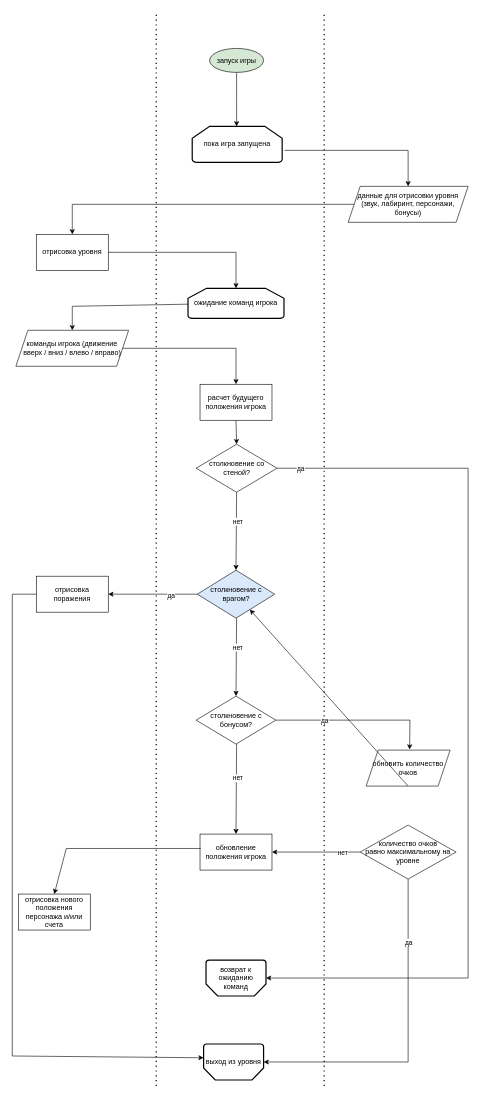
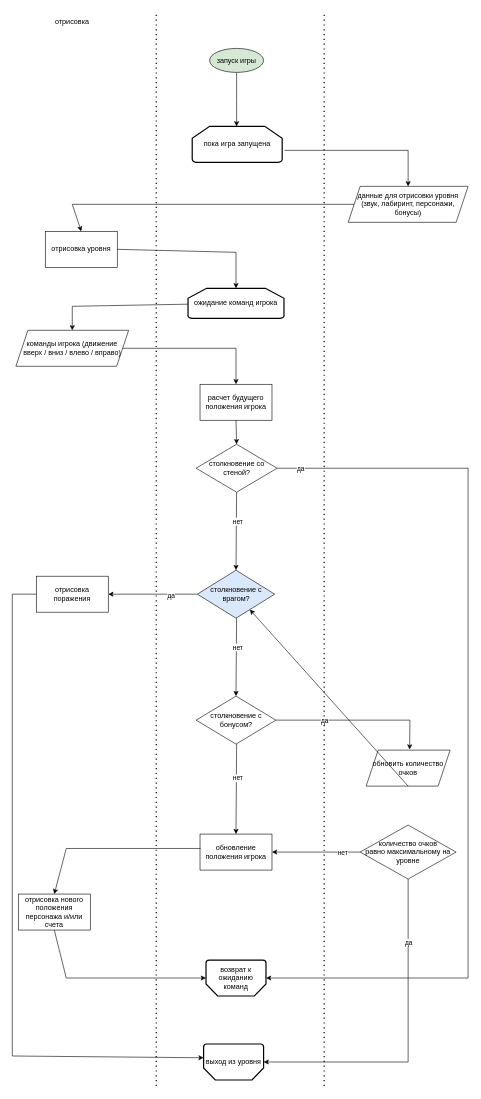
  <mxCell id="0" />
  <mxCell id="1" parent="0" />
  <mxCell id="2" value="" style="edgeStyle=orthogonalEdgeStyle;rounded=0;orthogonalLoop=1;jettySize=auto;html=1;" edge="1" parent="1" source="3"><mxGeometry relative="1" as="geometry"><mxPoint x="394" y="210" as="targetPoint" /></mxGeometry></mxCell>
  <mxCell id="3" value="запуск игры" style="ellipse;whiteSpace=wrap;html=1;fillColor=#d5e8d4;" vertex="1" parent="1"><mxGeometry x="349" y="80" width="90" height="40" as="geometry" /></mxCell>
  <mxCell id="4" value="" style="endArrow=none;dashed=1;html=1;dashPattern=1 3;strokeWidth=2;rounded=0;" edge="1" parent="1"><mxGeometry width="50" height="50" relative="1" as="geometry"><mxPoint x="260" y="1810" as="sourcePoint" /><mxPoint x="260" y="20" as="targetPoint" /></mxGeometry></mxCell>
  <mxCell id="5" value="" style="endArrow=none;dashed=1;html=1;dashPattern=1 3;strokeWidth=2;rounded=0;" edge="1" parent="1"><mxGeometry width="50" height="50" relative="1" as="geometry"><mxPoint x="540" y="1810" as="sourcePoint" /><mxPoint x="540" y="20" as="targetPoint" /></mxGeometry></mxCell>
- <mxCell id="7" value="отрисовка уровня" style="rounded=0;whiteSpace=wrap;html=1;" vertex="1" parent="1"><mxGeometry x="60" y="390" width="120" height="60" as="geometry" /></mxCell>
+ <mxCell id="6" value="отрисовка" style="text;html=1;strokeColor=none;fillColor=none;align=center;verticalAlign=middle;whiteSpace=wrap;rounded=0;" vertex="1" parent="1"><mxGeometry x="90" y="20" width="60" height="30" as="geometry" /></mxCell>
+ <mxCell id="7" value="отрисовка уровня" style="rounded=0;whiteSpace=wrap;html=1;" vertex="1" parent="1"><mxGeometry x="75" y="385" width="120" height="60" as="geometry" /></mxCell>
  <mxCell id="8" value="данные для отрисовки уровня (звук, лабиринт, персонажи, бонусы)" style="shape=parallelogram;perimeter=parallelogramPerimeter;whiteSpace=wrap;html=1;fixedSize=1;" vertex="1" parent="1"><mxGeometry x="580" y="310" width="200" height="60" as="geometry" /></mxCell>
  <mxCell id="9" value="" style="endArrow=classic;html=1;rounded=0;entryX=0.5;entryY=0;entryDx=0;entryDy=0;exitX=1;exitY=0.5;exitDx=0;exitDy=0;" edge="1" parent="1" target="8"><mxGeometry width="50" height="50" relative="1" as="geometry"><mxPoint x="474" y="250" as="sourcePoint" /><mxPoint x="420" y="300" as="targetPoint" /><Array as="points"><mxPoint x="680" y="250" /></Array></mxGeometry></mxCell>
  <mxCell id="10" value="" style="endArrow=classic;html=1;rounded=0;entryX=0.5;entryY=0;entryDx=0;entryDy=0;exitX=0;exitY=0.5;exitDx=0;exitDy=0;" edge="1" parent="1" source="8" target="7"><mxGeometry width="50" height="50" relative="1" as="geometry"><mxPoint x="370" y="350" as="sourcePoint" /><mxPoint x="420" y="300" as="targetPoint" /><Array as="points"><mxPoint x="120" y="340" /></Array></mxGeometry></mxCell>
  <mxCell id="11" value="команды игрока (движение вверх / вниз / влево / вправо)" style="shape=parallelogram;perimeter=parallelogramPerimeter;whiteSpace=wrap;html=1;fixedSize=1;" vertex="1" parent="1"><mxGeometry x="26" y="550" width="188" height="60" as="geometry" /></mxCell>
  <mxCell id="12" value="пока игра запущена" style="strokeWidth=2;html=1;shape=mxgraph.flowchart.loop_limit;whiteSpace=wrap;direction=east;" vertex="1" parent="1"><mxGeometry x="320" y="210" width="150" height="60" as="geometry" /></mxCell>
  <mxCell id="13" value="ожидание команд игрока" style="strokeWidth=2;html=1;shape=mxgraph.flowchart.loop_limit;whiteSpace=wrap;" vertex="1" parent="1"><mxGeometry x="313" y="480" width="160" height="50" as="geometry" /></mxCell>
  <mxCell id="14" value="" style="endArrow=classic;html=1;rounded=0;entryX=0.5;entryY=0;entryDx=0;entryDy=0;" edge="1" parent="1" source="13" target="11"><mxGeometry width="50" height="50" relative="1" as="geometry"><mxPoint x="120" y="540" as="sourcePoint" /><mxPoint x="420" y="620" as="targetPoint" /><Array as="points"><mxPoint x="120" y="510" /></Array></mxGeometry></mxCell>
  <mxCell id="15" value="" style="endArrow=classic;html=1;rounded=0;exitX=1;exitY=0.5;exitDx=0;exitDy=0;entryX=0.5;entryY=0;entryDx=0;entryDy=0;entryPerimeter=0;" edge="1" parent="1" source="7" target="13"><mxGeometry width="50" height="50" relative="1" as="geometry"><mxPoint x="370" y="370" as="sourcePoint" /><mxPoint x="420" y="320" as="targetPoint" /><Array as="points"><mxPoint x="393" y="420" /></Array></mxGeometry></mxCell>
  <mxCell id="16" value="обновить количество очков" style="shape=parallelogram;perimeter=parallelogramPerimeter;whiteSpace=wrap;html=1;fixedSize=1;" vertex="1" parent="1"><mxGeometry x="610" y="1250" width="140" height="60" as="geometry" /></mxCell>
  <mxCell id="17" value="расчет будущего положения игрока" style="rounded=0;whiteSpace=wrap;html=1;" vertex="1" parent="1"><mxGeometry x="333" y="640" width="120" height="60" as="geometry" /></mxCell>
  <mxCell id="18" value="" style="endArrow=classic;html=1;rounded=0;exitX=1;exitY=0.5;exitDx=0;exitDy=0;entryX=0.5;entryY=0;entryDx=0;entryDy=0;" edge="1" parent="1" source="11" target="17"><mxGeometry width="50" height="50" relative="1" as="geometry"><mxPoint x="400" y="750" as="sourcePoint" /><mxPoint x="450" y="700" as="targetPoint" /><Array as="points"><mxPoint x="393" y="580" /></Array></mxGeometry></mxCell>
  <mxCell id="19" value="столкновение со стеной?" style="rhombus;whiteSpace=wrap;html=1;" vertex="1" parent="1"><mxGeometry x="326.5" y="740" width="135" height="80" as="geometry" /></mxCell>
  <mxCell id="20" value="" style="endArrow=classic;html=1;rounded=0;exitX=0.5;exitY=1;exitDx=0;exitDy=0;entryX=0.5;entryY=0;entryDx=0;entryDy=0;" edge="1" parent="1" source="17" target="19"><mxGeometry width="50" height="50" relative="1" as="geometry"><mxPoint x="400" y="740" as="sourcePoint" /><mxPoint x="450" y="690" as="targetPoint" /></mxGeometry></mxCell>
  <mxCell id="21" value="" style="endArrow=classic;html=1;rounded=0;exitX=1;exitY=0.5;exitDx=0;exitDy=0;entryX=0;entryY=0.5;entryDx=0;entryDy=0;entryPerimeter=0;" edge="1" parent="1" source="19" target="41"><mxGeometry width="50" height="50" relative="1" as="geometry"><mxPoint x="400" y="620" as="sourcePoint" /><mxPoint x="780" y="1580" as="targetPoint" /><Array as="points"><mxPoint x="780" y="780" /><mxPoint x="780" y="1630" /></Array></mxGeometry></mxCell>
  <mxCell id="22" value="да" style="edgeLabel;html=1;align=center;verticalAlign=middle;resizable=0;points=[];" vertex="1" connectable="0" parent="21"><mxGeometry x="-0.406" y="1" relative="1" as="geometry"><mxPoint x="-281" y="-128" as="offset" /></mxGeometry></mxCell>
  <mxCell id="23" value="столкновение с врагом?" style="rhombus;whiteSpace=wrap;html=1;fillColor=#dae8fc;" vertex="1" parent="1"><mxGeometry x="328.5" y="950" width="129" height="80" as="geometry" /></mxCell>
  <mxCell id="24" value="" style="endArrow=classic;html=1;rounded=0;exitX=0.5;exitY=1;exitDx=0;exitDy=0;entryX=0.5;entryY=0;entryDx=0;entryDy=0;" edge="1" parent="1" source="19" target="23"><mxGeometry width="50" height="50" relative="1" as="geometry"><mxPoint x="400" y="920" as="sourcePoint" /><mxPoint x="340" y="930" as="targetPoint" /><Array as="points" /></mxGeometry></mxCell>
  <mxCell id="25" value="нет" style="edgeLabel;html=1;align=center;verticalAlign=middle;resizable=0;points=[];" vertex="1" connectable="0" parent="24"><mxGeometry x="-0.257" y="2" relative="1" as="geometry"><mxPoint as="offset" /></mxGeometry></mxCell>
  <mxCell id="26" value="выход из уровня" style="strokeWidth=2;html=1;shape=mxgraph.flowchart.loop_limit;whiteSpace=wrap;direction=west;" vertex="1" parent="1"><mxGeometry x="339" y="1740" width="100" height="60" as="geometry" /></mxCell>
  <mxCell id="27" value="" style="endArrow=classic;html=1;rounded=0;exitX=0;exitY=0.5;exitDx=0;exitDy=0;" edge="1" parent="1" source="23"><mxGeometry width="50" height="50" relative="1" as="geometry"><mxPoint x="291.5" y="990" as="sourcePoint" /><mxPoint x="180" y="990" as="targetPoint" /><Array as="points"><mxPoint x="314" y="990" /></Array></mxGeometry></mxCell>
  <mxCell id="28" value="да" style="edgeLabel;html=1;align=center;verticalAlign=middle;resizable=0;points=[];" vertex="1" connectable="0" parent="27"><mxGeometry x="-0.406" y="1" relative="1" as="geometry"><mxPoint y="1" as="offset" /></mxGeometry></mxCell>
  <mxCell id="29" value="столкновение с бонусом?" style="rhombus;whiteSpace=wrap;html=1;" vertex="1" parent="1"><mxGeometry x="326.5" y="1160" width="133" height="80" as="geometry" /></mxCell>
  <mxCell id="30" value="" style="endArrow=classic;html=1;rounded=0;exitX=0.5;exitY=1;exitDx=0;exitDy=0;entryX=0.5;entryY=0;entryDx=0;entryDy=0;" edge="1" parent="1"><mxGeometry width="50" height="50" relative="1" as="geometry"><mxPoint x="394" y="1030" as="sourcePoint" /><mxPoint x="393" y="1160" as="targetPoint" /><Array as="points" /></mxGeometry></mxCell>
  <mxCell id="31" value="нет" style="edgeLabel;html=1;align=center;verticalAlign=middle;resizable=0;points=[];" vertex="1" connectable="0" parent="30"><mxGeometry x="-0.257" y="2" relative="1" as="geometry"><mxPoint as="offset" /></mxGeometry></mxCell>
  <mxCell id="32" value="" style="endArrow=classic;html=1;rounded=0;exitX=1;exitY=0.5;exitDx=0;exitDy=0;entryX=0.5;entryY=1;entryDx=0;entryDy=0;entryPerimeter=0;" edge="1" parent="1" source="29"><mxGeometry width="50" height="50" relative="1" as="geometry"><mxPoint x="660" y="1179" as="sourcePoint" /><mxPoint x="682.5" y="1249" as="targetPoint" /><Array as="points"><mxPoint x="683" y="1200" /></Array></mxGeometry></mxCell>
  <mxCell id="33" value="да" style="edgeLabel;html=1;align=center;verticalAlign=middle;resizable=0;points=[];" vertex="1" connectable="0" parent="32"><mxGeometry x="-0.406" y="1" relative="1" as="geometry"><mxPoint y="1" as="offset" /></mxGeometry></mxCell>
  <mxCell id="34" value="обновление положения игрока" style="rounded=0;whiteSpace=wrap;html=1;" vertex="1" parent="1"><mxGeometry x="333" y="1390" width="120" height="60" as="geometry" /></mxCell>
  <mxCell id="35" value="отрисовка нового положения персонажа и/или счета" style="rounded=0;whiteSpace=wrap;html=1;" vertex="1" parent="1"><mxGeometry x="30" y="1490" width="120" height="60" as="geometry" /></mxCell>
  <mxCell id="36" value="отрисовка поражения" style="rounded=0;whiteSpace=wrap;html=1;" vertex="1" parent="1"><mxGeometry x="60" y="960" width="120" height="60" as="geometry" /></mxCell>
  <mxCell id="37" value="" style="endArrow=classic;html=1;rounded=0;exitX=0;exitY=0.5;exitDx=0;exitDy=0;entryX=1;entryY=0.617;entryDx=0;entryDy=0;entryPerimeter=0;" edge="1" parent="1" source="36" target="26"><mxGeometry width="50" height="50" relative="1" as="geometry"><mxPoint x="400" y="950" as="sourcePoint" /><mxPoint x="450" y="900" as="targetPoint" /><Array as="points"><mxPoint x="20" y="990" /><mxPoint x="20" y="1760" /></Array></mxGeometry></mxCell>
  <mxCell id="38" value="" style="endArrow=classic;html=1;rounded=0;exitX=0.008;exitY=0.4;exitDx=0;exitDy=0;exitPerimeter=0;entryX=0.5;entryY=0;entryDx=0;entryDy=0;" edge="1" parent="1" source="34" target="35"><mxGeometry width="50" height="50" relative="1" as="geometry"><mxPoint x="400" y="1400" as="sourcePoint" /><mxPoint x="450" y="1350" as="targetPoint" /><Array as="points"><mxPoint x="110" y="1414" /></Array></mxGeometry></mxCell>
  <mxCell id="39" value="" style="endArrow=classic;html=1;rounded=0;exitX=0.5;exitY=1;exitDx=0;exitDy=0;entryX=0.5;entryY=0;entryDx=0;entryDy=0;" edge="1" parent="1" target="34"><mxGeometry width="50" height="50" relative="1" as="geometry"><mxPoint x="394" y="1240" as="sourcePoint" /><mxPoint x="393" y="1340" as="targetPoint" /><Array as="points" /></mxGeometry></mxCell>
  <mxCell id="40" value="нет" style="edgeLabel;html=1;align=center;verticalAlign=middle;resizable=0;points=[];" vertex="1" connectable="0" parent="39"><mxGeometry x="-0.257" y="2" relative="1" as="geometry"><mxPoint as="offset" /></mxGeometry></mxCell>
  <mxCell id="41" value="возврат к ожиданию команд" style="strokeWidth=2;html=1;shape=mxgraph.flowchart.loop_limit;whiteSpace=wrap;direction=west;" vertex="1" parent="1"><mxGeometry x="343" y="1600" width="100" height="60" as="geometry" /></mxCell>
+ <mxCell id="42" value="" style="endArrow=classic;html=1;rounded=0;exitX=0.5;exitY=1;exitDx=0;exitDy=0;entryX=1;entryY=0.5;entryDx=0;entryDy=0;entryPerimeter=0;" edge="1" parent="1" source="35" target="41"><mxGeometry width="50" height="50" relative="1" as="geometry"><mxPoint x="400" y="1360" as="sourcePoint" /><mxPoint x="450" y="1310" as="targetPoint" /><Array as="points"><mxPoint x="110" y="1630" /></Array></mxGeometry></mxCell>
  <mxCell id="43" value="количество очков&lt;br&gt;&amp;nbsp;равно максимальному на&amp;nbsp; уровне" style="rhombus;whiteSpace=wrap;html=1;" vertex="1" parent="1"><mxGeometry x="600" y="1375" width="160" height="90" as="geometry" /></mxCell>
  <mxCell id="44" value="" style="endArrow=classic;html=1;rounded=0;exitX=0;exitY=0.5;exitDx=0;exitDy=0;entryX=1;entryY=0.5;entryDx=0;entryDy=0;" edge="1" parent="1" source="43" target="34"><mxGeometry width="50" height="50" relative="1" as="geometry"><mxPoint x="404" y="1250" as="sourcePoint" /><mxPoint x="403" y="1400" as="targetPoint" /><Array as="points"><mxPoint x="600" y="1420" /></Array></mxGeometry></mxCell>
  <mxCell id="45" value="нет" style="edgeLabel;html=1;align=center;verticalAlign=middle;resizable=0;points=[];" vertex="1" connectable="0" parent="44"><mxGeometry x="-0.257" y="2" relative="1" as="geometry"><mxPoint x="25" y="-2" as="offset" /></mxGeometry></mxCell>
  <mxCell id="46" value="" style="endArrow=classic;html=1;rounded=0;exitX=0.5;exitY=1;exitDx=0;exitDy=0;" edge="1" parent="1" source="16" target="23"><mxGeometry width="50" height="50" relative="1" as="geometry"><mxPoint x="470" y="1500" as="sourcePoint" /><mxPoint x="520" y="1450" as="targetPoint" /></mxGeometry></mxCell>
  <mxCell id="47" value="" style="endArrow=classic;html=1;rounded=0;exitX=0.5;exitY=1;exitDx=0;exitDy=0;entryX=0;entryY=0.5;entryDx=0;entryDy=0;entryPerimeter=0;" edge="1" parent="1" source="43" target="26"><mxGeometry width="50" height="50" relative="1" as="geometry"><mxPoint x="500" y="1710" as="sourcePoint" /><mxPoint x="723" y="1759" as="targetPoint" /><Array as="points"><mxPoint x="680" y="1770" /></Array></mxGeometry></mxCell>
  <mxCell id="48" value="да" style="edgeLabel;html=1;align=center;verticalAlign=middle;resizable=0;points=[];" vertex="1" connectable="0" parent="47"><mxGeometry x="-0.406" y="1" relative="1" as="geometry"><mxPoint x="-1" y="-57" as="offset" /></mxGeometry></mxCell>
